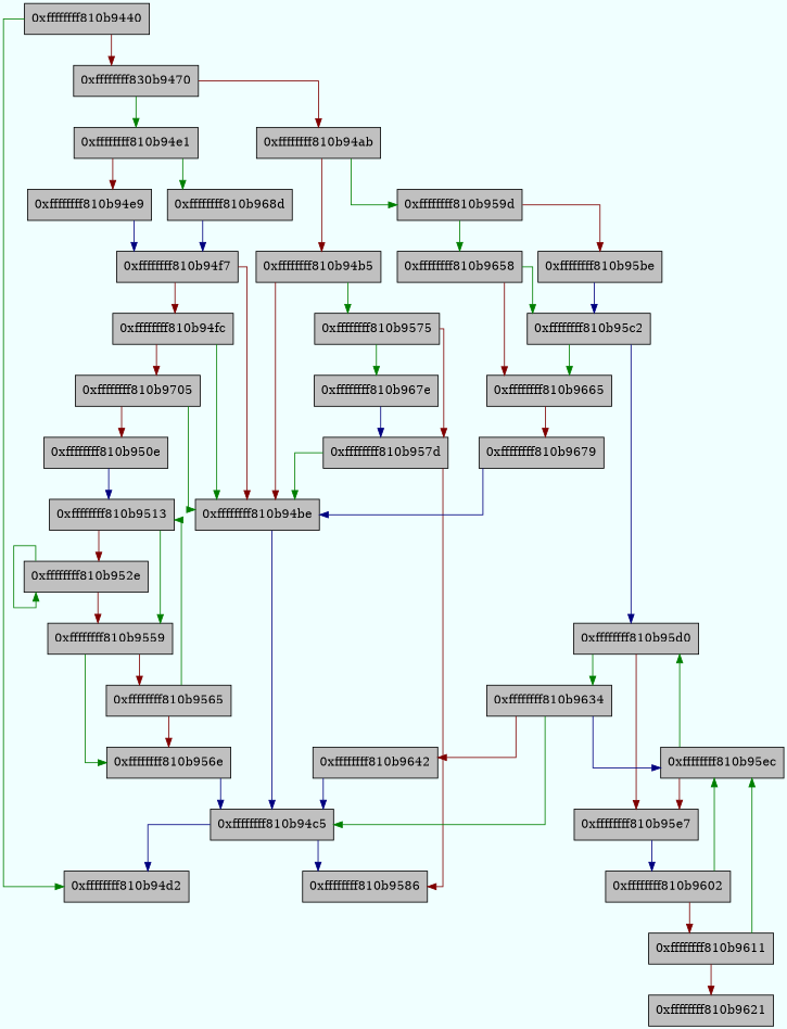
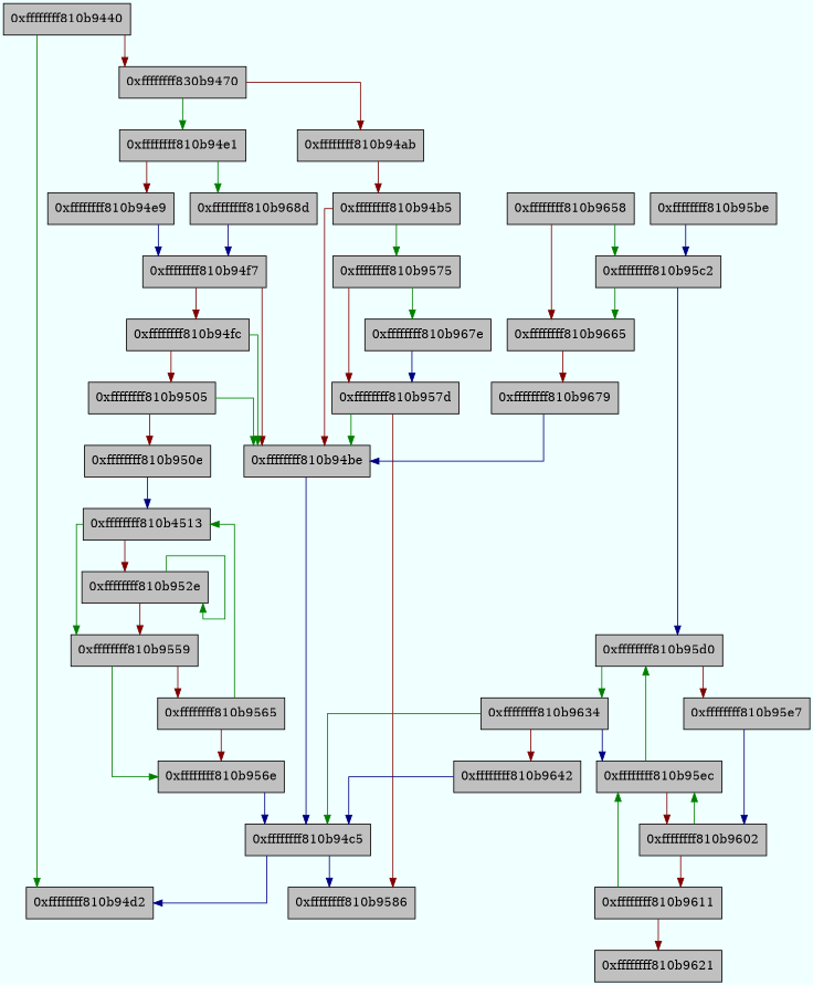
  digraph {
    bgcolor=azure
    fontname=Courier
    fontsize=8
    splines=ortho
    node [fillcolor=gray shape=box style=filled]
    edge [arrowhead=normal color="#7f0000"]
    "0xffffffff810b9440"
    "0xffffffff810b94d2"
    n3 [label="0xffffffff830b9470"]
    "0xffffffff810b94e1"
    "0xffffffff810b94ab"
    "0xffffffff810b968d"
    "0xffffffff810b94e9"
-   "0xffffffff810b959d"
    "0xffffffff810b94b5"
    "0xffffffff810b94f7"
    "0xffffffff810b9658"
    "0xffffffff810b95be"
    "0xffffffff810b9575"
    "0xffffffff810b94be"
    "0xffffffff810b95c2"
    "0xffffffff810b9665"
    "0xffffffff810b967e"
    "0xffffffff810b957d"
    "0xffffffff810b94c5"
    "0xffffffff810b9586"
    "0xffffffff810b94fc"
-   "0xffffffff810b9505" [label="0xffffffff810b9705"]
+   "0xffffffff810b9505"
    "0xffffffff810b950e"
-   "0xffffffff810b9513"
+   "0xffffffff810b9513" [label="0xffffffff810b4513"]
    "0xffffffff810b9559"
    "0xffffffff810b952e"
    "0xffffffff810b956e"
    "0xffffffff810b9565"
    "0xffffffff810b95d0"
    "0xffffffff810b9679"
    "0xffffffff810b9634"
    "0xffffffff810b95e7"
    "0xffffffff810b9642"
    "0xffffffff810b95ec"
    "0xffffffff810b9602"
    "0xffffffff810b9611"
    "0xffffffff810b9621"
    "0xffffffff810b9440" -> "0xffffffff810b94d2" [color="#007f00"]
    "0xffffffff810b9440" -> n3
    n3 -> "0xffffffff810b94e1" [color="#007f00"]
    n3 -> "0xffffffff810b94ab"
    "0xffffffff810b94e1" -> "0xffffffff810b968d" [color="#007f00"]
    "0xffffffff810b94e1" -> "0xffffffff810b94e9"
-   "0xffffffff810b94ab" -> "0xffffffff810b959d" [color="#007f00"]
    "0xffffffff810b94ab" -> "0xffffffff810b94b5"
    "0xffffffff810b968d" -> "0xffffffff810b94f7" [color="#00007f"]
    "0xffffffff810b94e9" -> "0xffffffff810b94f7" [color="#00007f"]
-   "0xffffffff810b959d" -> "0xffffffff810b9658" [color="#007f00"]
-   "0xffffffff810b959d" -> "0xffffffff810b95be"
    "0xffffffff810b94b5" -> "0xffffffff810b9575" [color="#007f00"]
    "0xffffffff810b94b5" -> "0xffffffff810b94be"
    "0xffffffff810b94f7" -> "0xffffffff810b94be"
    "0xffffffff810b94f7" -> "0xffffffff810b94fc"
    "0xffffffff810b9658" -> "0xffffffff810b95c2" [color="#007f00"]
    "0xffffffff810b9658" -> "0xffffffff810b9665"
    "0xffffffff810b95be" -> "0xffffffff810b95c2" [color="#00007f"]
    "0xffffffff810b9575" -> "0xffffffff810b967e" [color="#007f00"]
    "0xffffffff810b9575" -> "0xffffffff810b957d"
    "0xffffffff810b94be" -> "0xffffffff810b94c5" [color="#00007f"]
    "0xffffffff810b95c2" -> "0xffffffff810b9665" [color="#007f00"]
    "0xffffffff810b95c2" -> "0xffffffff810b95d0" [color="#00007f"]
    "0xffffffff810b9665" -> "0xffffffff810b9679"
    "0xffffffff810b967e" -> "0xffffffff810b957d" [color="#00007f"]
    "0xffffffff810b957d" -> "0xffffffff810b94be" [color="#007f00"]
    "0xffffffff810b957d" -> "0xffffffff810b9586"
    "0xffffffff810b94c5" -> "0xffffffff810b94d2" [color="#00007f"]
    "0xffffffff810b94c5" -> "0xffffffff810b9586" [color="#00007f"]
    "0xffffffff810b94fc" -> "0xffffffff810b94be" [color="#007f00"]
    "0xffffffff810b94fc" -> "0xffffffff810b9505"
    "0xffffffff810b9505" -> "0xffffffff810b94be" [color="#007f00"]
    "0xffffffff810b9505" -> "0xffffffff810b950e"
    "0xffffffff810b950e" -> "0xffffffff810b9513" [color="#00007f"]
    "0xffffffff810b9513" -> "0xffffffff810b9559" [color="#007f00"]
    "0xffffffff810b9513" -> "0xffffffff810b952e"
    "0xffffffff810b9559" -> "0xffffffff810b956e" [color="#007f00"]
    "0xffffffff810b9559" -> "0xffffffff810b9565"
    "0xffffffff810b952e" -> "0xffffffff810b9559"
    "0xffffffff810b952e" -> "0xffffffff810b952e" [color="#007f00"]
    "0xffffffff810b956e" -> "0xffffffff810b94c5" [color="#00007f"]
    "0xffffffff810b9565" -> "0xffffffff810b9513" [color="#007f00"]
    "0xffffffff810b9565" -> "0xffffffff810b956e"
    "0xffffffff810b95d0" -> "0xffffffff810b9634" [color="#007f00"]
    "0xffffffff810b95d0" -> "0xffffffff810b95e7"
    "0xffffffff810b9679" -> "0xffffffff810b94be" [color="#00007f"]
    "0xffffffff810b9634" -> "0xffffffff810b94c5" [color="#007f00"]
    "0xffffffff810b9634" -> "0xffffffff810b9642"
    "0xffffffff810b9634" -> "0xffffffff810b95ec" [color="#00007f"]
    "0xffffffff810b95e7" -> "0xffffffff810b9602" [color="#00007f"]
    "0xffffffff810b9642" -> "0xffffffff810b94c5" [color="#00007f"]
    "0xffffffff810b95ec" -> "0xffffffff810b95d0" [color="#007f00"]
-   "0xffffffff810b95ec" -> "0xffffffff810b95e7"
+   "0xffffffff810b95ec" -> "0xffffffff810b9602"
    "0xffffffff810b9602" -> "0xffffffff810b95ec" [color="#007f00"]
    "0xffffffff810b9602" -> "0xffffffff810b9611"
    "0xffffffff810b9611" -> "0xffffffff810b95ec" [color="#007f00"]
    "0xffffffff810b9611" -> "0xffffffff810b9621"
  }
